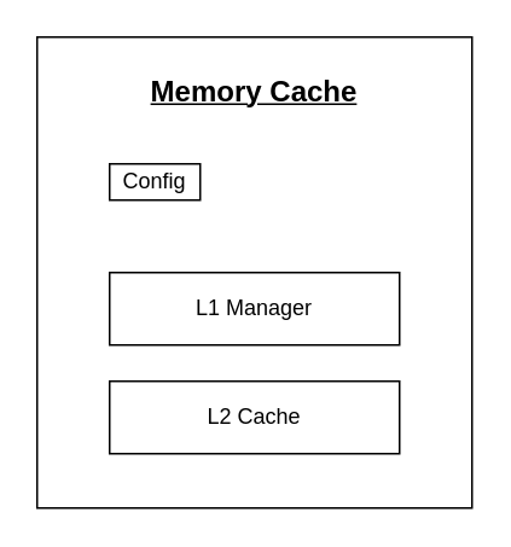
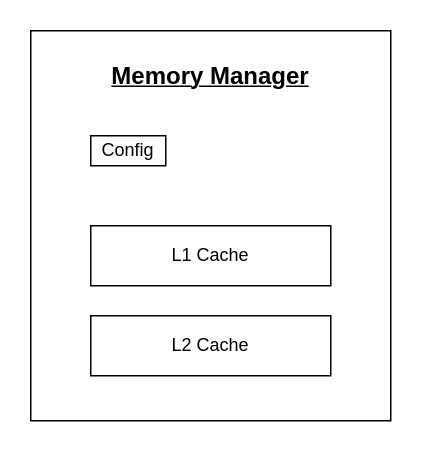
  <mxCell id="0" />
  <mxCell id="1" parent="0" />
  <mxCell id="2" value="" style="rounded=0;whiteSpace=wrap;html=1;" vertex="1" parent="1"><mxGeometry x="20" y="20" width="240" height="260" as="geometry" /></mxCell>
- <mxCell id="3" value="&lt;b&gt;&lt;u&gt;&lt;font style=&quot;font-size: 16px&quot;&gt;Memory Cache&lt;/font&gt;&lt;/u&gt;&lt;/b&gt;" style="text;html=1;strokeColor=none;fillColor=none;align=center;verticalAlign=middle;whiteSpace=wrap;rounded=0;" vertex="1" parent="1"><mxGeometry x="65" y="40" width="150" height="20" as="geometry" /></mxCell>
- <mxCell id="4" value="L1 Manager" style="rounded=0;whiteSpace=wrap;html=1;" vertex="1" parent="1"><mxGeometry x="60" y="150" width="160" height="40" as="geometry" /></mxCell>
+ <mxCell id="3" value="&lt;b&gt;&lt;u&gt;&lt;font style=&quot;font-size: 16px&quot;&gt;Memory Manager&lt;/font&gt;&lt;/u&gt;&lt;/b&gt;" style="text;html=1;strokeColor=none;fillColor=none;align=center;verticalAlign=middle;whiteSpace=wrap;rounded=0;" vertex="1" parent="1"><mxGeometry x="65" y="40" width="150" height="20" as="geometry" /></mxCell>
+ <mxCell id="4" value="L1 Cache" style="rounded=0;whiteSpace=wrap;html=1;" vertex="1" parent="1"><mxGeometry x="60" y="150" width="160" height="40" as="geometry" /></mxCell>
  <mxCell id="5" value="L2 Cache" style="rounded=0;whiteSpace=wrap;html=1;" vertex="1" parent="1"><mxGeometry x="60" y="210" width="160" height="40" as="geometry" /></mxCell>
  <mxCell id="6" value="Config" style="rounded=0;whiteSpace=wrap;html=1;" vertex="1" parent="1"><mxGeometry x="60" y="90" width="50" height="20" as="geometry" /></mxCell>
